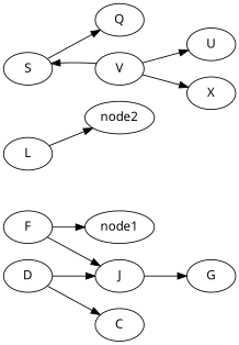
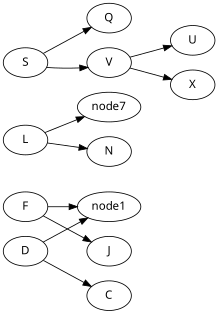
  digraph {
    fontname="Noto Sans"
    rankdir=LR
    node [fontname="Noto Sans"]
    edge [fontname="Noto Sans"]
    F
    J
    node1
    D
    C
-   G
    L
-   node2
+   node2 [label=node7]
+   N
    S
    Q
    V
    U
    X
    F -> J
    F -> node1
-   J -> G
-   D -> J
+   D -> node1
    D -> C
    L -> node2
+   L -> N
    S -> Q
-   V -> S
+   S -> V
    V -> U
    V -> X
  }
